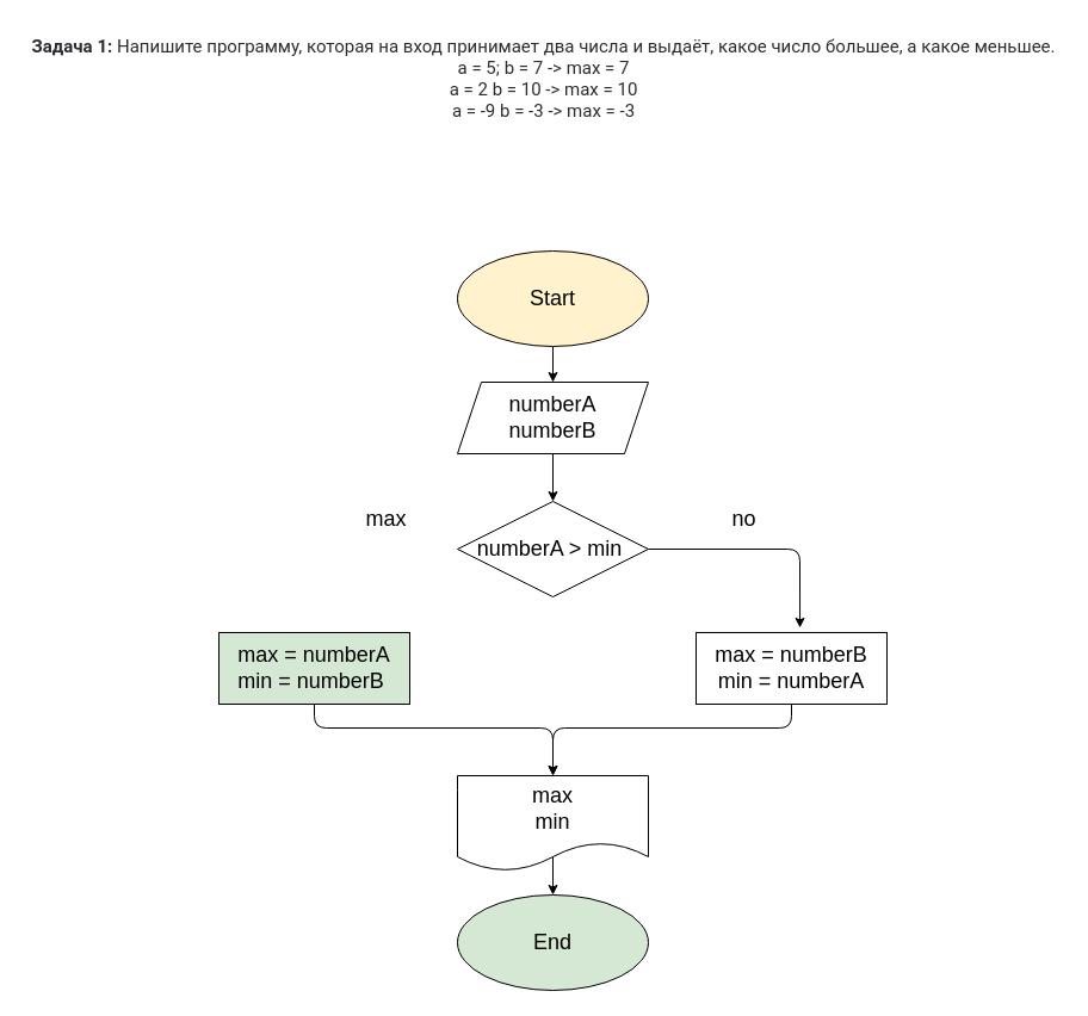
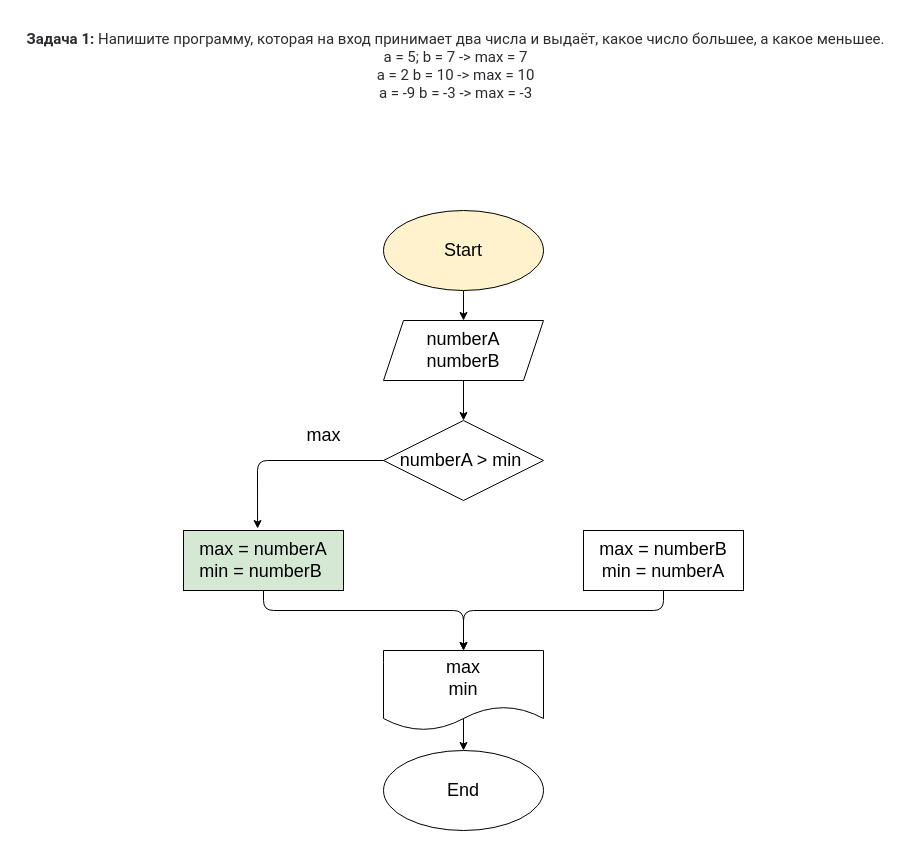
  <mxCell id="0" />
  <mxCell id="1" parent="0" />
  <mxCell id="2" style="edgeStyle=none;html=1;exitX=0.5;exitY=1;exitDx=0;exitDy=0;" edge="1" parent="1" source="3"><mxGeometry relative="1" as="geometry"><mxPoint x="463" y="320" as="targetPoint" /></mxGeometry></mxCell>
  <mxCell id="3" value="&lt;font style=&quot;font-size: 18px&quot;&gt;Start&lt;/font&gt;" style="ellipse;whiteSpace=wrap;html=1;fillColor=#fff2cc;" vertex="1" parent="1"><mxGeometry x="383" y="210" width="160" height="80" as="geometry" /></mxCell>
  <mxCell id="4" style="edgeStyle=none;html=1;exitX=0.5;exitY=1;exitDx=0;exitDy=0;" edge="1" parent="1" source="5"><mxGeometry relative="1" as="geometry"><mxPoint x="463" y="420" as="targetPoint" /><Array as="points"><mxPoint x="463" y="420" /></Array></mxGeometry></mxCell>
  <mxCell id="5" value="&lt;font style=&quot;font-size: 18px&quot;&gt;numberA&lt;br&gt;numberB&lt;/font&gt;" style="shape=parallelogram;perimeter=parallelogramPerimeter;whiteSpace=wrap;html=1;fixedSize=1;" vertex="1" parent="1"><mxGeometry x="383" y="320" width="160" height="60" as="geometry" /></mxCell>
- <mxCell id="6" style="edgeStyle=none;html=1;exitX=1;exitY=0.5;exitDx=0;exitDy=0;entryX=0.544;entryY=-0.067;entryDx=0;entryDy=0;entryPerimeter=0;" edge="1" parent="1" source="8" target="12"><mxGeometry relative="1" as="geometry"><Array as="points"><mxPoint x="670" y="460" /></Array></mxGeometry></mxCell>
+ <mxCell id="7" style="edgeStyle=none;html=1;exitX=0;exitY=0.5;exitDx=0;exitDy=0;entryX=0.463;entryY=-0.033;entryDx=0;entryDy=0;entryPerimeter=0;" edge="1" parent="1" source="8" target="10"><mxGeometry relative="1" as="geometry"><Array as="points"><mxPoint x="257" y="460" /></Array></mxGeometry></mxCell>
  <mxCell id="8" value="&lt;font style=&quot;font-size: 18px&quot;&gt;numberA &amp;gt; min&amp;nbsp;&lt;/font&gt;" style="rhombus;whiteSpace=wrap;html=1;" vertex="1" parent="1"><mxGeometry x="383" y="420" width="160" height="80" as="geometry" /></mxCell>
  <mxCell id="9" style="edgeStyle=none;html=1;exitX=0.5;exitY=1;exitDx=0;exitDy=0;entryX=0.5;entryY=0;entryDx=0;entryDy=0;" edge="1" parent="1" source="10"><mxGeometry relative="1" as="geometry"><mxPoint x="463" y="650" as="targetPoint" /><Array as="points"><mxPoint x="263" y="610" /><mxPoint x="463" y="610" /></Array></mxGeometry></mxCell>
  <mxCell id="10" value="&lt;font style=&quot;font-size: 18px&quot;&gt;max = numberA&lt;br&gt;min = numberB&amp;nbsp;&lt;/font&gt;" style="rounded=0;whiteSpace=wrap;html=1;fillColor=#d5e8d4;" vertex="1" parent="1"><mxGeometry x="183" y="530" width="160" height="60" as="geometry" /></mxCell>
  <mxCell id="11" style="edgeStyle=none;html=1;exitX=0.5;exitY=1;exitDx=0;exitDy=0;entryX=0.5;entryY=0;entryDx=0;entryDy=0;" edge="1" parent="1" source="12"><mxGeometry relative="1" as="geometry"><mxPoint x="463" y="650" as="targetPoint" /><Array as="points"><mxPoint x="663" y="610" /><mxPoint x="463" y="610" /></Array></mxGeometry></mxCell>
  <mxCell id="12" value="&lt;font style=&quot;font-size: 18px&quot;&gt;max = numberB&lt;br&gt;min = numberA&lt;br&gt;&lt;/font&gt;" style="rounded=0;whiteSpace=wrap;html=1;" vertex="1" parent="1"><mxGeometry x="583" y="530" width="160" height="60" as="geometry" /></mxCell>
  <mxCell id="13" style="edgeStyle=none;html=1;exitX=0.5;exitY=1;exitDx=0;exitDy=0;entryX=0.5;entryY=0;entryDx=0;entryDy=0;" edge="1" parent="1" target="14"><mxGeometry relative="1" as="geometry"><mxPoint x="463" y="710" as="sourcePoint" /></mxGeometry></mxCell>
- <mxCell id="14" value="&lt;font style=&quot;font-size: 18px&quot;&gt;End&lt;/font&gt;" style="ellipse;whiteSpace=wrap;html=1;fillColor=#d5e8d4;" vertex="1" parent="1"><mxGeometry x="383" y="750" width="160" height="80" as="geometry" /></mxCell>
+ <mxCell id="14" value="&lt;font style=&quot;font-size: 18px&quot;&gt;End&lt;/font&gt;" style="ellipse;whiteSpace=wrap;html=1;" vertex="1" parent="1"><mxGeometry x="383" y="750" width="160" height="80" as="geometry" /></mxCell>
  <mxCell id="15" value="max" style="text;html=1;align=center;verticalAlign=middle;resizable=0;points=[];autosize=1;strokeColor=none;fillColor=none;fontSize=18;" vertex="1" parent="1"><mxGeometry x="303" y="420" width="40" height="30" as="geometry" /></mxCell>
- <mxCell id="16" value="no" style="text;html=1;align=center;verticalAlign=middle;resizable=0;points=[];autosize=1;strokeColor=none;fillColor=none;fontSize=18;" vertex="1" parent="1"><mxGeometry x="603" y="420" width="40" height="30" as="geometry" /></mxCell>
  <mxCell id="17" value="max&lt;br&gt;min" style="shape=document;whiteSpace=wrap;html=1;boundedLbl=1;fontSize=18;" vertex="1" parent="1"><mxGeometry x="383" y="650" width="160" height="80" as="geometry" /></mxCell>
  <mxCell id="18" value="&lt;p style=&quot;box-sizing: border-box ; margin: 0px ; color: rgb(44 , 45 , 48) ; font-family: &amp;#34;roboto&amp;#34; , &amp;#34;san francisco&amp;#34; , &amp;#34;helvetica neue&amp;#34; , &amp;#34;helvetica&amp;#34; , &amp;#34;arial&amp;#34; ; font-size: 15px ; background-color: rgb(255 , 255 , 255)&quot;&gt;&lt;span style=&quot;box-sizing: border-box ; font-weight: 700&quot;&gt;Задача 1:&lt;/span&gt;&amp;nbsp;Напишите программу, которая на вход принимает два числа и выдаёт, какое число большее, а какое меньшее.&lt;/p&gt;&lt;p style=&quot;box-sizing: border-box ; margin: 0px ; color: rgb(44 , 45 , 48) ; font-family: &amp;#34;roboto&amp;#34; , &amp;#34;san francisco&amp;#34; , &amp;#34;helvetica neue&amp;#34; , &amp;#34;helvetica&amp;#34; , &amp;#34;arial&amp;#34; ; font-size: 15px ; background-color: rgb(255 , 255 , 255)&quot;&gt;a = 5; b = 7 -&amp;gt; max = 7&lt;br style=&quot;box-sizing: border-box&quot;&gt;a = 2 b = 10 -&amp;gt; max = 10&lt;br style=&quot;box-sizing: border-box&quot;&gt;a = -9 b = -3 -&amp;gt; max = -3&lt;/p&gt;" style="text;html=1;align=center;verticalAlign=middle;resizable=0;points=[];autosize=1;strokeColor=none;fillColor=none;fontSize=18;" vertex="1" parent="1"><mxGeometry x="20" y="20" width="870" height="90" as="geometry" /></mxCell>
